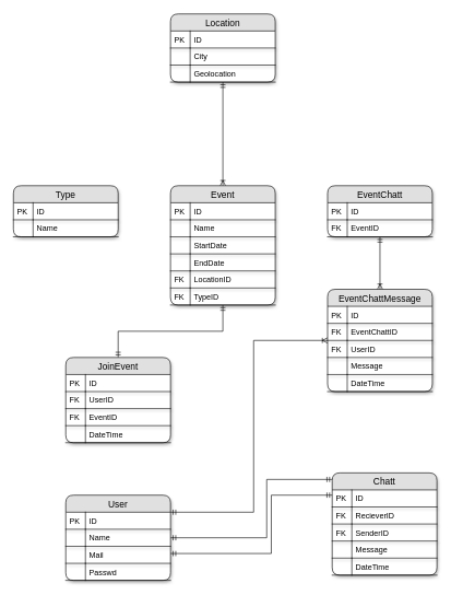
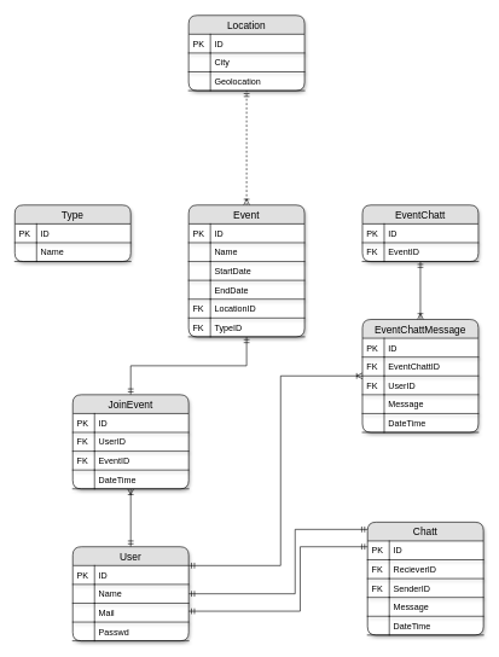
  <mxCell id="0" />
  <mxCell id="1" parent="0" />
- <mxCell id="2" value="" style="edgeStyle=orthogonalEdgeStyle;rounded=0;orthogonalLoop=1;jettySize=auto;html=1;endArrow=ERmandOne;endFill=0;startArrow=ERoneToMany;startFill=0;" edge="1" parent="1" source="4" target="71"><mxGeometry relative="1" as="geometry" /></mxCell>
+ <mxCell id="2" value="" style="edgeStyle=orthogonalEdgeStyle;rounded=0;orthogonalLoop=1;jettySize=auto;html=1;endArrow=ERmandOne;endFill=0;startArrow=ERoneToMany;startFill=0;dashed=1;" edge="1" parent="1" source="4" target="71"><mxGeometry relative="1" as="geometry" /></mxCell>
  <mxCell id="3" value="" style="edgeStyle=orthogonalEdgeStyle;rounded=0;orthogonalLoop=1;jettySize=auto;html=1;startArrow=ERmandOne;startFill=0;endArrow=ERmandOne;endFill=0;" edge="1" parent="1" source="4" target="18"><mxGeometry relative="1" as="geometry" /></mxCell>
  <mxCell id="4" value="Event" style="swimlane;fontStyle=0;childLayout=stackLayout;horizontal=1;startSize=26;fillColor=#e0e0e0;horizontalStack=0;resizeParent=1;resizeParentMax=0;resizeLast=0;collapsible=1;marginBottom=0;swimlaneFillColor=#ffffff;align=center;fontSize=14;rounded=1;shadow=1;" vertex="1" parent="1"><mxGeometry x="260" y="282" width="160" height="182" as="geometry" /></mxCell>
  <mxCell id="5" value="ID" style="shape=partialRectangle;top=0;left=0;right=0;bottom=1;align=left;verticalAlign=top;fillColor=none;spacingLeft=34;spacingRight=4;overflow=hidden;rotatable=0;points=[[0,0.5],[1,0.5]];portConstraint=eastwest;dropTarget=0;fontSize=12;rounded=1;shadow=1;" vertex="1" parent="4"><mxGeometry y="26" width="160" height="26" as="geometry" /></mxCell>
  <mxCell id="6" value="PK" style="shape=partialRectangle;top=0;left=0;bottom=0;fillColor=none;align=left;verticalAlign=top;spacingLeft=4;spacingRight=4;overflow=hidden;rotatable=0;points=[];portConstraint=eastwest;part=1;fontSize=12;" vertex="1" connectable="0" parent="5"><mxGeometry width="30" height="26" as="geometry" /></mxCell>
  <mxCell id="7" value="Name" style="shape=partialRectangle;top=0;left=0;right=0;bottom=1;align=left;verticalAlign=top;fillColor=none;spacingLeft=34;spacingRight=4;overflow=hidden;rotatable=0;points=[[0,0.5],[1,0.5]];portConstraint=eastwest;dropTarget=0;fontSize=12;rounded=1;shadow=1;" vertex="1" parent="4"><mxGeometry y="52" width="160" height="26" as="geometry" /></mxCell>
  <mxCell id="8" value="" style="shape=partialRectangle;top=0;left=0;bottom=0;fillColor=none;align=left;verticalAlign=top;spacingLeft=4;spacingRight=4;overflow=hidden;rotatable=0;points=[];portConstraint=eastwest;part=1;fontSize=12;" vertex="1" connectable="0" parent="7"><mxGeometry width="30" height="26" as="geometry" /></mxCell>
  <mxCell id="9" value="StartDate" style="shape=partialRectangle;top=0;left=0;right=0;bottom=1;align=left;verticalAlign=top;fillColor=none;spacingLeft=34;spacingRight=4;overflow=hidden;rotatable=0;points=[[0,0.5],[1,0.5]];portConstraint=eastwest;dropTarget=0;fontSize=12;rounded=1;shadow=1;" vertex="1" parent="4"><mxGeometry y="78" width="160" height="26" as="geometry" /></mxCell>
  <mxCell id="10" value="" style="shape=partialRectangle;top=0;left=0;bottom=0;fillColor=none;align=left;verticalAlign=top;spacingLeft=4;spacingRight=4;overflow=hidden;rotatable=0;points=[];portConstraint=eastwest;part=1;fontSize=12;" vertex="1" connectable="0" parent="9"><mxGeometry width="30" height="26" as="geometry" /></mxCell>
  <mxCell id="11" value="EndDate" style="shape=partialRectangle;top=0;left=0;right=0;bottom=1;align=left;verticalAlign=top;fillColor=none;spacingLeft=34;spacingRight=4;overflow=hidden;rotatable=0;points=[[0,0.5],[1,0.5]];portConstraint=eastwest;dropTarget=0;fontSize=12;rounded=1;shadow=1;" vertex="1" parent="4"><mxGeometry y="104" width="160" height="26" as="geometry" /></mxCell>
  <mxCell id="12" value="" style="shape=partialRectangle;top=0;left=0;bottom=0;fillColor=none;align=left;verticalAlign=top;spacingLeft=4;spacingRight=4;overflow=hidden;rotatable=0;points=[];portConstraint=eastwest;part=1;fontSize=12;" vertex="1" connectable="0" parent="11"><mxGeometry width="30" height="26" as="geometry" /></mxCell>
  <mxCell id="13" value="LocationID" style="shape=partialRectangle;top=0;left=0;right=0;bottom=1;align=left;verticalAlign=top;fillColor=none;spacingLeft=34;spacingRight=4;overflow=hidden;rotatable=0;points=[[0,0.5],[1,0.5]];portConstraint=eastwest;dropTarget=0;fontSize=12;rounded=1;shadow=1;" vertex="1" parent="4"><mxGeometry y="130" width="160" height="26" as="geometry" /></mxCell>
  <mxCell id="14" value="FK" style="shape=partialRectangle;top=0;left=0;bottom=0;fillColor=none;align=left;verticalAlign=top;spacingLeft=4;spacingRight=4;overflow=hidden;rotatable=0;points=[];portConstraint=eastwest;part=1;fontSize=12;" vertex="1" connectable="0" parent="13"><mxGeometry width="30" height="26" as="geometry" /></mxCell>
  <mxCell id="15" value="TypeID" style="shape=partialRectangle;top=0;left=0;right=0;bottom=1;align=left;verticalAlign=top;fillColor=none;spacingLeft=34;spacingRight=4;overflow=hidden;rotatable=0;points=[[0,0.5],[1,0.5]];portConstraint=eastwest;dropTarget=0;fontSize=12;rounded=1;shadow=1;" vertex="1" parent="4"><mxGeometry y="156" width="160" height="26" as="geometry" /></mxCell>
  <mxCell id="16" value="FK" style="shape=partialRectangle;top=0;left=0;bottom=0;fillColor=none;align=left;verticalAlign=top;spacingLeft=4;spacingRight=4;overflow=hidden;rotatable=0;points=[];portConstraint=eastwest;part=1;fontSize=12;" vertex="1" connectable="0" parent="15"><mxGeometry width="30" height="26" as="geometry" /></mxCell>
+ <mxCell id="17" value="" style="edgeStyle=orthogonalEdgeStyle;rounded=0;orthogonalLoop=1;jettySize=auto;html=1;startArrow=ERoneToMany;startFill=0;endArrow=ERmandOne;endFill=0;" edge="1" parent="1" source="18" target="28"><mxGeometry relative="1" as="geometry" /></mxCell>
  <mxCell id="18" value="JoinEvent" style="swimlane;fontStyle=0;childLayout=stackLayout;horizontal=1;startSize=26;fillColor=#e0e0e0;horizontalStack=0;resizeParent=1;resizeParentMax=0;resizeLast=0;collapsible=1;marginBottom=0;swimlaneFillColor=#ffffff;align=center;fontSize=14;rounded=1;shadow=1;" vertex="1" parent="1"><mxGeometry x="100" y="544" width="160" height="130" as="geometry" /></mxCell>
  <mxCell id="19" value="ID" style="shape=partialRectangle;top=0;left=0;right=0;bottom=1;align=left;verticalAlign=top;fillColor=none;spacingLeft=34;spacingRight=4;overflow=hidden;rotatable=0;points=[[0,0.5],[1,0.5]];portConstraint=eastwest;dropTarget=0;fontSize=12;rounded=1;shadow=1;" vertex="1" parent="18"><mxGeometry y="26" width="160" height="26" as="geometry" /></mxCell>
  <mxCell id="20" value="PK" style="shape=partialRectangle;top=0;left=0;bottom=0;fillColor=none;align=left;verticalAlign=top;spacingLeft=4;spacingRight=4;overflow=hidden;rotatable=0;points=[];portConstraint=eastwest;part=1;fontSize=12;" vertex="1" connectable="0" parent="19"><mxGeometry width="30" height="26" as="geometry" /></mxCell>
  <mxCell id="21" value="UserID" style="shape=partialRectangle;top=0;left=0;right=0;bottom=1;align=left;verticalAlign=top;fillColor=none;spacingLeft=34;spacingRight=4;overflow=hidden;rotatable=0;points=[[0,0.5],[1,0.5]];portConstraint=eastwest;dropTarget=0;fontSize=12;rounded=1;shadow=1;" vertex="1" parent="18"><mxGeometry y="52" width="160" height="26" as="geometry" /></mxCell>
  <mxCell id="22" value="FK" style="shape=partialRectangle;top=0;left=0;bottom=0;fillColor=none;align=left;verticalAlign=top;spacingLeft=4;spacingRight=4;overflow=hidden;rotatable=0;points=[];portConstraint=eastwest;part=1;fontSize=12;" vertex="1" connectable="0" parent="21"><mxGeometry width="30" height="26" as="geometry" /></mxCell>
  <mxCell id="23" value="EventID" style="shape=partialRectangle;top=0;left=0;right=0;bottom=1;align=left;verticalAlign=top;fillColor=none;spacingLeft=34;spacingRight=4;overflow=hidden;rotatable=0;points=[[0,0.5],[1,0.5]];portConstraint=eastwest;dropTarget=0;fontSize=12;rounded=1;shadow=1;" vertex="1" parent="18"><mxGeometry y="78" width="160" height="26" as="geometry" /></mxCell>
  <mxCell id="24" value="FK" style="shape=partialRectangle;top=0;left=0;bottom=0;fillColor=none;align=left;verticalAlign=top;spacingLeft=4;spacingRight=4;overflow=hidden;rotatable=0;points=[];portConstraint=eastwest;part=1;fontSize=12;" vertex="1" connectable="0" parent="23"><mxGeometry width="30" height="26" as="geometry" /></mxCell>
  <mxCell id="25" value="DateTime" style="shape=partialRectangle;top=0;left=0;right=0;bottom=1;align=left;verticalAlign=top;fillColor=none;spacingLeft=34;spacingRight=4;overflow=hidden;rotatable=0;points=[[0,0.5],[1,0.5]];portConstraint=eastwest;dropTarget=0;fontSize=12;rounded=1;shadow=1;" vertex="1" parent="18"><mxGeometry y="104" width="160" height="26" as="geometry" /></mxCell>
  <mxCell id="26" value="" style="shape=partialRectangle;top=0;left=0;bottom=0;fillColor=none;align=left;verticalAlign=top;spacingLeft=4;spacingRight=4;overflow=hidden;rotatable=0;points=[];portConstraint=eastwest;part=1;fontSize=12;" vertex="1" connectable="0" parent="25"><mxGeometry width="30" height="26" as="geometry" /></mxCell>
  <mxCell id="27" value="" style="edgeStyle=orthogonalEdgeStyle;rounded=0;orthogonalLoop=1;jettySize=auto;html=1;startArrow=ERmandOne;startFill=0;endArrow=ERmandOne;endFill=0;" edge="1" parent="1" source="28" target="37"><mxGeometry relative="1" as="geometry"><Array as="points"><mxPoint x="407" y="819" /><mxPoint x="407" y="730" /></Array></mxGeometry></mxCell>
  <mxCell id="28" value="User" style="swimlane;fontStyle=0;childLayout=stackLayout;horizontal=1;startSize=26;fillColor=#e0e0e0;horizontalStack=0;resizeParent=1;resizeParentMax=0;resizeLast=0;collapsible=1;marginBottom=0;swimlaneFillColor=#ffffff;align=center;fontSize=14;rounded=1;shadow=1;" vertex="1" parent="1"><mxGeometry x="100" y="754" width="160" height="130" as="geometry" /></mxCell>
  <mxCell id="29" value="ID" style="shape=partialRectangle;top=0;left=0;right=0;bottom=1;align=left;verticalAlign=top;fillColor=none;spacingLeft=34;spacingRight=4;overflow=hidden;rotatable=0;points=[[0,0.5],[1,0.5]];portConstraint=eastwest;dropTarget=0;fontSize=12;rounded=1;shadow=1;" vertex="1" parent="28"><mxGeometry y="26" width="160" height="26" as="geometry" /></mxCell>
  <mxCell id="30" value="PK" style="shape=partialRectangle;top=0;left=0;bottom=0;fillColor=none;align=left;verticalAlign=top;spacingLeft=4;spacingRight=4;overflow=hidden;rotatable=0;points=[];portConstraint=eastwest;part=1;fontSize=12;" vertex="1" connectable="0" parent="29"><mxGeometry width="30" height="26" as="geometry" /></mxCell>
  <mxCell id="31" value="Name" style="shape=partialRectangle;top=0;left=0;right=0;bottom=1;align=left;verticalAlign=top;fillColor=none;spacingLeft=34;spacingRight=4;overflow=hidden;rotatable=0;points=[[0,0.5],[1,0.5]];portConstraint=eastwest;dropTarget=0;fontSize=12;rounded=1;shadow=1;" vertex="1" parent="28"><mxGeometry y="52" width="160" height="26" as="geometry" /></mxCell>
  <mxCell id="32" value="" style="shape=partialRectangle;top=0;left=0;bottom=0;fillColor=none;align=left;verticalAlign=top;spacingLeft=4;spacingRight=4;overflow=hidden;rotatable=0;points=[];portConstraint=eastwest;part=1;fontSize=12;" vertex="1" connectable="0" parent="31"><mxGeometry width="30" height="26" as="geometry" /></mxCell>
  <mxCell id="33" value="Mail" style="shape=partialRectangle;top=0;left=0;right=0;bottom=1;align=left;verticalAlign=top;fillColor=none;spacingLeft=34;spacingRight=4;overflow=hidden;rotatable=0;points=[[0,0.5],[1,0.5]];portConstraint=eastwest;dropTarget=0;fontSize=12;rounded=1;shadow=1;" vertex="1" parent="28"><mxGeometry y="78" width="160" height="26" as="geometry" /></mxCell>
  <mxCell id="34" value="" style="shape=partialRectangle;top=0;left=0;bottom=0;fillColor=none;align=left;verticalAlign=top;spacingLeft=4;spacingRight=4;overflow=hidden;rotatable=0;points=[];portConstraint=eastwest;part=1;fontSize=12;" vertex="1" connectable="0" parent="33"><mxGeometry width="30" height="26" as="geometry" /></mxCell>
  <mxCell id="35" value="Passwd" style="shape=partialRectangle;top=0;left=0;right=0;bottom=1;align=left;verticalAlign=top;fillColor=none;spacingLeft=34;spacingRight=4;overflow=hidden;rotatable=0;points=[[0,0.5],[1,0.5]];portConstraint=eastwest;dropTarget=0;fontSize=12;rounded=1;shadow=1;" vertex="1" parent="28"><mxGeometry y="104" width="160" height="26" as="geometry" /></mxCell>
  <mxCell id="36" value="" style="shape=partialRectangle;top=0;left=0;bottom=0;fillColor=none;align=left;verticalAlign=top;spacingLeft=4;spacingRight=4;overflow=hidden;rotatable=0;points=[];portConstraint=eastwest;part=1;fontSize=12;" vertex="1" connectable="0" parent="35"><mxGeometry width="30" height="26" as="geometry" /></mxCell>
  <mxCell id="37" value="Chatt" style="swimlane;fontStyle=0;childLayout=stackLayout;horizontal=1;startSize=26;fillColor=#e0e0e0;horizontalStack=0;resizeParent=1;resizeParentMax=0;resizeLast=0;collapsible=1;marginBottom=0;swimlaneFillColor=#ffffff;align=center;fontSize=14;rounded=1;shadow=1;" vertex="1" parent="1"><mxGeometry x="507" y="720" width="160" height="156" as="geometry" /></mxCell>
  <mxCell id="38" value="ID" style="shape=partialRectangle;top=0;left=0;right=0;bottom=1;align=left;verticalAlign=top;fillColor=none;spacingLeft=34;spacingRight=4;overflow=hidden;rotatable=0;points=[[0,0.5],[1,0.5]];portConstraint=eastwest;dropTarget=0;fontSize=12;rounded=1;shadow=1;" vertex="1" parent="37"><mxGeometry y="26" width="160" height="26" as="geometry" /></mxCell>
  <mxCell id="39" value="PK" style="shape=partialRectangle;top=0;left=0;bottom=0;fillColor=none;align=left;verticalAlign=top;spacingLeft=4;spacingRight=4;overflow=hidden;rotatable=0;points=[];portConstraint=eastwest;part=1;fontSize=12;" vertex="1" connectable="0" parent="38"><mxGeometry width="30" height="26" as="geometry" /></mxCell>
  <mxCell id="40" value="RecieverID" style="shape=partialRectangle;top=0;left=0;right=0;bottom=1;align=left;verticalAlign=top;fillColor=none;spacingLeft=34;spacingRight=4;overflow=hidden;rotatable=0;points=[[0,0.5],[1,0.5]];portConstraint=eastwest;dropTarget=0;fontSize=12;rounded=1;shadow=1;" vertex="1" parent="37"><mxGeometry y="52" width="160" height="26" as="geometry" /></mxCell>
  <mxCell id="41" value="FK" style="shape=partialRectangle;top=0;left=0;bottom=0;fillColor=none;align=left;verticalAlign=top;spacingLeft=4;spacingRight=4;overflow=hidden;rotatable=0;points=[];portConstraint=eastwest;part=1;fontSize=12;" vertex="1" connectable="0" parent="40"><mxGeometry width="30" height="26" as="geometry" /></mxCell>
  <mxCell id="42" value="SenderID" style="shape=partialRectangle;top=0;left=0;right=0;bottom=1;align=left;verticalAlign=top;fillColor=none;spacingLeft=34;spacingRight=4;overflow=hidden;rotatable=0;points=[[0,0.5],[1,0.5]];portConstraint=eastwest;dropTarget=0;fontSize=12;rounded=1;shadow=1;" vertex="1" parent="37"><mxGeometry y="78" width="160" height="26" as="geometry" /></mxCell>
  <mxCell id="43" value="FK" style="shape=partialRectangle;top=0;left=0;bottom=0;fillColor=none;align=left;verticalAlign=top;spacingLeft=4;spacingRight=4;overflow=hidden;rotatable=0;points=[];portConstraint=eastwest;part=1;fontSize=12;" vertex="1" connectable="0" parent="42"><mxGeometry width="30" height="26" as="geometry" /></mxCell>
  <mxCell id="44" value="Message" style="shape=partialRectangle;top=0;left=0;right=0;bottom=1;align=left;verticalAlign=top;fillColor=none;spacingLeft=34;spacingRight=4;overflow=hidden;rotatable=0;points=[[0,0.5],[1,0.5]];portConstraint=eastwest;dropTarget=0;fontSize=12;rounded=1;shadow=1;" vertex="1" parent="37"><mxGeometry y="104" width="160" height="26" as="geometry" /></mxCell>
  <mxCell id="45" value="" style="shape=partialRectangle;top=0;left=0;bottom=0;fillColor=none;align=left;verticalAlign=top;spacingLeft=4;spacingRight=4;overflow=hidden;rotatable=0;points=[];portConstraint=eastwest;part=1;fontSize=12;" vertex="1" connectable="0" parent="44"><mxGeometry width="30" height="26" as="geometry" /></mxCell>
  <mxCell id="46" value="DateTime" style="shape=partialRectangle;top=0;left=0;right=0;bottom=1;align=left;verticalAlign=top;fillColor=none;spacingLeft=34;spacingRight=4;overflow=hidden;rotatable=0;points=[[0,0.5],[1,0.5]];portConstraint=eastwest;dropTarget=0;fontSize=12;rounded=1;shadow=1;" vertex="1" parent="37"><mxGeometry y="130" width="160" height="26" as="geometry" /></mxCell>
  <mxCell id="47" value="" style="shape=partialRectangle;top=0;left=0;bottom=0;fillColor=none;align=left;verticalAlign=top;spacingLeft=4;spacingRight=4;overflow=hidden;rotatable=0;points=[];portConstraint=eastwest;part=1;fontSize=12;" vertex="1" connectable="0" parent="46"><mxGeometry width="30" height="26" as="geometry" /></mxCell>
  <mxCell id="48" value="" style="edgeStyle=orthogonalEdgeStyle;rounded=0;orthogonalLoop=1;jettySize=auto;html=1;startArrow=ERmandOne;startFill=0;endArrow=ERoneToMany;endFill=0;" edge="1" parent="1" source="49" target="55"><mxGeometry relative="1" as="geometry" /></mxCell>
  <mxCell id="49" value="EventChatt" style="swimlane;fontStyle=0;childLayout=stackLayout;horizontal=1;startSize=26;fillColor=#e0e0e0;horizontalStack=0;resizeParent=1;resizeParentMax=0;resizeLast=0;collapsible=1;marginBottom=0;swimlaneFillColor=#ffffff;align=center;fontSize=14;rounded=1;shadow=1;" vertex="1" parent="1"><mxGeometry x="500" y="282" width="160" height="78" as="geometry" /></mxCell>
  <mxCell id="50" value="ID" style="shape=partialRectangle;top=0;left=0;right=0;bottom=1;align=left;verticalAlign=top;fillColor=none;spacingLeft=34;spacingRight=4;overflow=hidden;rotatable=0;points=[[0,0.5],[1,0.5]];portConstraint=eastwest;dropTarget=0;fontSize=12;rounded=1;shadow=1;" vertex="1" parent="49"><mxGeometry y="26" width="160" height="26" as="geometry" /></mxCell>
  <mxCell id="51" value="PK" style="shape=partialRectangle;top=0;left=0;bottom=0;fillColor=none;align=left;verticalAlign=top;spacingLeft=4;spacingRight=4;overflow=hidden;rotatable=0;points=[];portConstraint=eastwest;part=1;fontSize=12;" vertex="1" connectable="0" parent="50"><mxGeometry width="30" height="26" as="geometry" /></mxCell>
  <mxCell id="52" value="EventID" style="shape=partialRectangle;top=0;left=0;right=0;bottom=1;align=left;verticalAlign=top;fillColor=none;spacingLeft=34;spacingRight=4;overflow=hidden;rotatable=0;points=[[0,0.5],[1,0.5]];portConstraint=eastwest;dropTarget=0;fontSize=12;rounded=1;shadow=1;" vertex="1" parent="49"><mxGeometry y="52" width="160" height="26" as="geometry" /></mxCell>
  <mxCell id="53" value="FK" style="shape=partialRectangle;top=0;left=0;bottom=0;fillColor=none;align=left;verticalAlign=top;spacingLeft=4;spacingRight=4;overflow=hidden;rotatable=0;points=[];portConstraint=eastwest;part=1;fontSize=12;" vertex="1" connectable="0" parent="52"><mxGeometry width="30" height="26" as="geometry" /></mxCell>
  <mxCell id="54" style="edgeStyle=orthogonalEdgeStyle;rounded=0;orthogonalLoop=1;jettySize=auto;html=1;startArrow=ERoneToMany;startFill=0;endArrow=ERmandOne;endFill=0;" edge="1" parent="1" source="55" target="29"><mxGeometry relative="1" as="geometry"><Array as="points"><mxPoint x="387" y="518" /><mxPoint x="387" y="780" /></Array></mxGeometry></mxCell>
  <mxCell id="55" value="EventChattMessage" style="swimlane;fontStyle=0;childLayout=stackLayout;horizontal=1;startSize=26;fillColor=#e0e0e0;horizontalStack=0;resizeParent=1;resizeParentMax=0;resizeLast=0;collapsible=1;marginBottom=0;swimlaneFillColor=#ffffff;align=center;fontSize=14;rounded=1;shadow=1;" vertex="1" parent="1"><mxGeometry x="500" y="440" width="160" height="156" as="geometry" /></mxCell>
  <mxCell id="56" value="ID" style="shape=partialRectangle;top=0;left=0;right=0;bottom=1;align=left;verticalAlign=top;fillColor=none;spacingLeft=34;spacingRight=4;overflow=hidden;rotatable=0;points=[[0,0.5],[1,0.5]];portConstraint=eastwest;dropTarget=0;fontSize=12;rounded=1;shadow=1;" vertex="1" parent="55"><mxGeometry y="26" width="160" height="26" as="geometry" /></mxCell>
  <mxCell id="57" value="PK" style="shape=partialRectangle;top=0;left=0;bottom=0;fillColor=none;align=left;verticalAlign=top;spacingLeft=4;spacingRight=4;overflow=hidden;rotatable=0;points=[];portConstraint=eastwest;part=1;fontSize=12;" vertex="1" connectable="0" parent="56"><mxGeometry width="30" height="26" as="geometry" /></mxCell>
  <mxCell id="58" value="EventChattID" style="shape=partialRectangle;top=0;left=0;right=0;bottom=1;align=left;verticalAlign=top;fillColor=none;spacingLeft=34;spacingRight=4;overflow=hidden;rotatable=0;points=[[0,0.5],[1,0.5]];portConstraint=eastwest;dropTarget=0;fontSize=12;rounded=1;shadow=1;" vertex="1" parent="55"><mxGeometry y="52" width="160" height="26" as="geometry" /></mxCell>
  <mxCell id="59" value="FK" style="shape=partialRectangle;top=0;left=0;bottom=0;fillColor=none;align=left;verticalAlign=top;spacingLeft=4;spacingRight=4;overflow=hidden;rotatable=0;points=[];portConstraint=eastwest;part=1;fontSize=12;" vertex="1" connectable="0" parent="58"><mxGeometry width="30" height="26" as="geometry" /></mxCell>
  <mxCell id="60" value="UserID" style="shape=partialRectangle;top=0;left=0;right=0;bottom=1;align=left;verticalAlign=top;fillColor=none;spacingLeft=34;spacingRight=4;overflow=hidden;rotatable=0;points=[[0,0.5],[1,0.5]];portConstraint=eastwest;dropTarget=0;fontSize=12;rounded=1;shadow=1;" vertex="1" parent="55"><mxGeometry y="78" width="160" height="26" as="geometry" /></mxCell>
  <mxCell id="61" value="FK" style="shape=partialRectangle;top=0;left=0;bottom=0;fillColor=none;align=left;verticalAlign=top;spacingLeft=4;spacingRight=4;overflow=hidden;rotatable=0;points=[];portConstraint=eastwest;part=1;fontSize=12;" vertex="1" connectable="0" parent="60"><mxGeometry width="30" height="26" as="geometry" /></mxCell>
  <mxCell id="62" value="Message" style="shape=partialRectangle;top=0;left=0;right=0;bottom=1;align=left;verticalAlign=top;fillColor=none;spacingLeft=34;spacingRight=4;overflow=hidden;rotatable=0;points=[[0,0.5],[1,0.5]];portConstraint=eastwest;dropTarget=0;fontSize=12;rounded=1;shadow=1;" vertex="1" parent="55"><mxGeometry y="104" width="160" height="26" as="geometry" /></mxCell>
  <mxCell id="63" value="" style="shape=partialRectangle;top=0;left=0;bottom=0;fillColor=none;align=left;verticalAlign=top;spacingLeft=4;spacingRight=4;overflow=hidden;rotatable=0;points=[];portConstraint=eastwest;part=1;fontSize=12;" vertex="1" connectable="0" parent="62"><mxGeometry width="30" height="26" as="geometry" /></mxCell>
  <mxCell id="64" value="DateTime" style="shape=partialRectangle;top=0;left=0;right=0;bottom=1;align=left;verticalAlign=top;fillColor=none;spacingLeft=34;spacingRight=4;overflow=hidden;rotatable=0;points=[[0,0.5],[1,0.5]];portConstraint=eastwest;dropTarget=0;fontSize=12;rounded=1;shadow=1;" vertex="1" parent="55"><mxGeometry y="130" width="160" height="26" as="geometry" /></mxCell>
  <mxCell id="65" value="" style="shape=partialRectangle;top=0;left=0;bottom=0;fillColor=none;align=left;verticalAlign=top;spacingLeft=4;spacingRight=4;overflow=hidden;rotatable=0;points=[];portConstraint=eastwest;part=1;fontSize=12;" vertex="1" connectable="0" parent="64"><mxGeometry width="30" height="26" as="geometry" /></mxCell>
  <mxCell id="66" value="Type" style="swimlane;fontStyle=0;childLayout=stackLayout;horizontal=1;startSize=26;fillColor=#e0e0e0;horizontalStack=0;resizeParent=1;resizeParentMax=0;resizeLast=0;collapsible=1;marginBottom=0;swimlaneFillColor=#ffffff;align=center;fontSize=14;rounded=1;shadow=1;" vertex="1" parent="1"><mxGeometry x="20" y="282" width="160" height="78" as="geometry" /></mxCell>
  <mxCell id="67" value="ID" style="shape=partialRectangle;top=0;left=0;right=0;bottom=1;align=left;verticalAlign=top;fillColor=none;spacingLeft=34;spacingRight=4;overflow=hidden;rotatable=0;points=[[0,0.5],[1,0.5]];portConstraint=eastwest;dropTarget=0;fontSize=12;rounded=1;shadow=1;" vertex="1" parent="66"><mxGeometry y="26" width="160" height="26" as="geometry" /></mxCell>
  <mxCell id="68" value="PK" style="shape=partialRectangle;top=0;left=0;bottom=0;fillColor=none;align=left;verticalAlign=top;spacingLeft=4;spacingRight=4;overflow=hidden;rotatable=0;points=[];portConstraint=eastwest;part=1;fontSize=12;" vertex="1" connectable="0" parent="67"><mxGeometry width="30" height="26" as="geometry" /></mxCell>
  <mxCell id="69" value="Name" style="shape=partialRectangle;top=0;left=0;right=0;bottom=1;align=left;verticalAlign=top;fillColor=none;spacingLeft=34;spacingRight=4;overflow=hidden;rotatable=0;points=[[0,0.5],[1,0.5]];portConstraint=eastwest;dropTarget=0;fontSize=12;rounded=1;shadow=1;" vertex="1" parent="66"><mxGeometry y="52" width="160" height="26" as="geometry" /></mxCell>
  <mxCell id="70" value="" style="shape=partialRectangle;top=0;left=0;bottom=0;fillColor=none;align=left;verticalAlign=top;spacingLeft=4;spacingRight=4;overflow=hidden;rotatable=0;points=[];portConstraint=eastwest;part=1;fontSize=12;" vertex="1" connectable="0" parent="69"><mxGeometry width="30" height="26" as="geometry" /></mxCell>
  <mxCell id="71" value="Location" style="swimlane;fontStyle=0;childLayout=stackLayout;horizontal=1;startSize=26;fillColor=#e0e0e0;horizontalStack=0;resizeParent=1;resizeParentMax=0;resizeLast=0;collapsible=1;marginBottom=0;swimlaneFillColor=#ffffff;align=center;fontSize=14;rounded=1;shadow=1;" vertex="1" parent="1"><mxGeometry x="260" y="20" width="160" height="104" as="geometry" /></mxCell>
  <mxCell id="72" value="ID" style="shape=partialRectangle;top=0;left=0;right=0;bottom=1;align=left;verticalAlign=top;fillColor=none;spacingLeft=34;spacingRight=4;overflow=hidden;rotatable=0;points=[[0,0.5],[1,0.5]];portConstraint=eastwest;dropTarget=0;fontSize=12;rounded=1;shadow=1;" vertex="1" parent="71"><mxGeometry y="26" width="160" height="26" as="geometry" /></mxCell>
  <mxCell id="73" value="PK" style="shape=partialRectangle;top=0;left=0;bottom=0;fillColor=none;align=left;verticalAlign=top;spacingLeft=4;spacingRight=4;overflow=hidden;rotatable=0;points=[];portConstraint=eastwest;part=1;fontSize=12;" vertex="1" connectable="0" parent="72"><mxGeometry width="30" height="26" as="geometry" /></mxCell>
  <mxCell id="74" value="City" style="shape=partialRectangle;top=0;left=0;right=0;bottom=1;align=left;verticalAlign=top;fillColor=none;spacingLeft=34;spacingRight=4;overflow=hidden;rotatable=0;points=[[0,0.5],[1,0.5]];portConstraint=eastwest;dropTarget=0;fontSize=12;rounded=1;shadow=1;" vertex="1" parent="71"><mxGeometry y="52" width="160" height="26" as="geometry" /></mxCell>
  <mxCell id="75" value="" style="shape=partialRectangle;top=0;left=0;bottom=0;fillColor=none;align=left;verticalAlign=top;spacingLeft=4;spacingRight=4;overflow=hidden;rotatable=0;points=[];portConstraint=eastwest;part=1;fontSize=12;" vertex="1" connectable="0" parent="74"><mxGeometry width="30" height="26" as="geometry" /></mxCell>
  <mxCell id="76" value="Geolocation" style="shape=partialRectangle;top=0;left=0;right=0;bottom=1;align=left;verticalAlign=top;fillColor=none;spacingLeft=34;spacingRight=4;overflow=hidden;rotatable=0;points=[[0,0.5],[1,0.5]];portConstraint=eastwest;dropTarget=0;fontSize=12;rounded=1;shadow=1;" vertex="1" parent="71"><mxGeometry y="78" width="160" height="26" as="geometry" /></mxCell>
  <mxCell id="77" value="" style="shape=partialRectangle;top=0;left=0;bottom=0;fillColor=none;align=left;verticalAlign=top;spacingLeft=4;spacingRight=4;overflow=hidden;rotatable=0;points=[];portConstraint=eastwest;part=1;fontSize=12;" vertex="1" connectable="0" parent="76"><mxGeometry width="30" height="26" as="geometry" /></mxCell>
  <mxCell id="78" value="" style="edgeStyle=orthogonalEdgeStyle;rounded=0;orthogonalLoop=1;jettySize=auto;html=1;startArrow=ERmandOne;startFill=0;endArrow=ERmandOne;endFill=0;" edge="1" parent="1" source="28" target="37"><mxGeometry relative="1" as="geometry"><mxPoint x="267" y="843" as="sourcePoint" /><mxPoint x="507" y="754" as="targetPoint" /><Array as="points"><mxPoint x="414" y="843" /><mxPoint x="414" y="754" /></Array></mxGeometry></mxCell>
